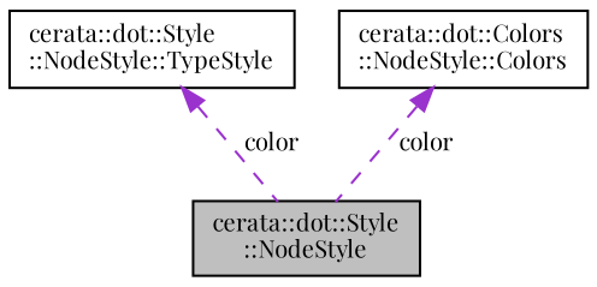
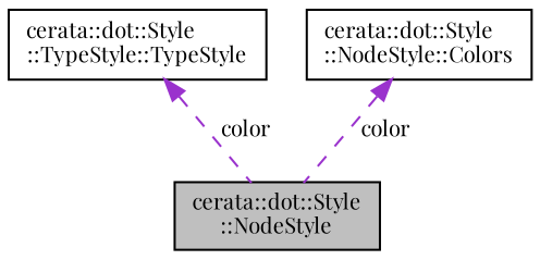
  digraph {
    fontname="Playfair Display"
    node [color=black fillcolor=white fontname="Playfair Display" fontsize=10 shape=record style=filled]
    edge [color=darkorchid3 dir=back fontname="Playfair Display" fontsize=10 labelfontname=Helvetica labelfontsize=10 style=dashed]
    n1 [fillcolor=grey75 fontcolor=black height=0.2 label="cerata::dot::Style\l::NodeStyle" width=0.4]
-   n2 [height=0.2 label="cerata::dot::Style\l::NodeStyle::TypeStyle" width=0.4]
-   n3 [height=0.2 label="cerata::dot::Colors\l::NodeStyle::Colors" width=0.4]
+   n2 [height=0.2 label="cerata::dot::Style\l::TypeStyle::TypeStyle" width=0.4]
+   n3 [height=0.2 label="cerata::dot::Style\l::NodeStyle::Colors" width=0.4]
    n2 -> n1 [label=" color"]
    n3 -> n1 [label=" color"]
  }
